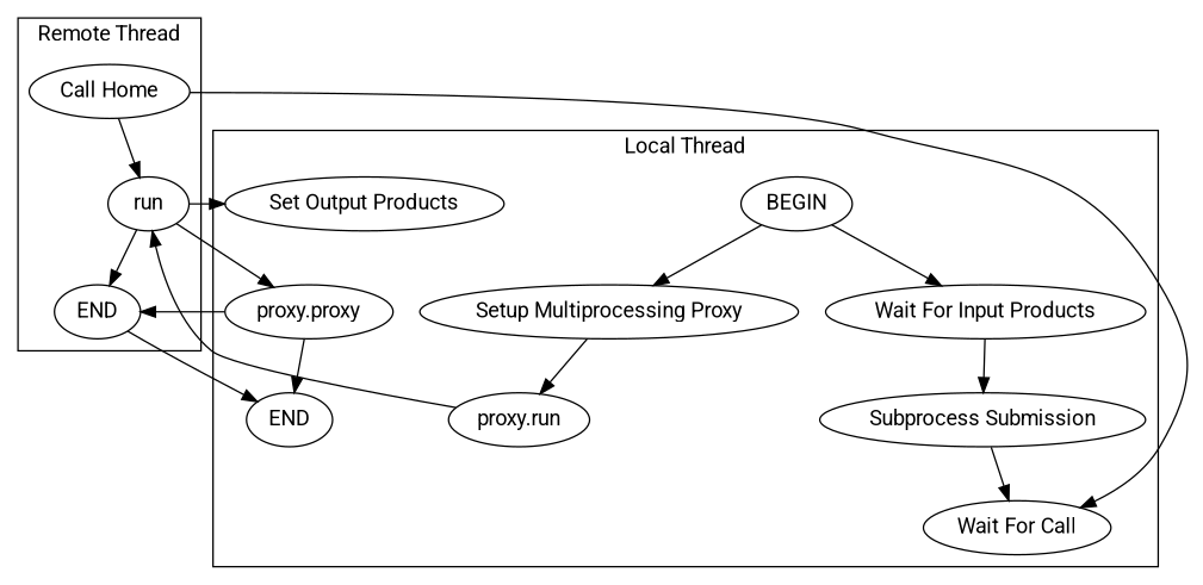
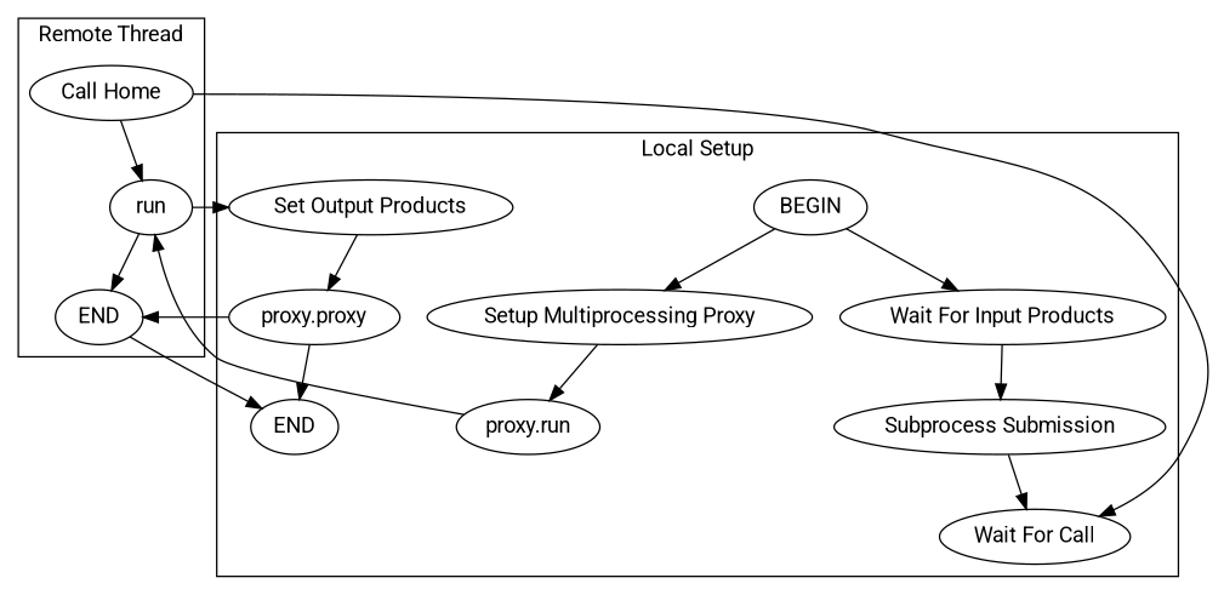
  digraph {
    fontname=Roboto
    node [fontname=Roboto]
    edge [fontname=Roboto]
    n1 [label=END]
    BEGIN
    "Wait For Input Products"
    "Subprocess Submission"
    "Wait For Call"
    "Setup Multiprocessing Proxy"
    "proxy.run"
    "Set Output Products"
    n9 [label="proxy.proxy"]
    n10 [label=END]
    "Call Home"
    run
    subgraph cluster_1 {
-     label="Local Thread"
+     label="Local Setup"
      n1
      BEGIN
      "Wait For Input Products"
      "Subprocess Submission"
      "Wait For Call"
      "Setup Multiprocessing Proxy"
      "proxy.run"
      "Set Output Products"
      n9
    }
    subgraph cluster_2 {
      label="Remote Thread"
      n10
      "Call Home"
      run
    }
    BEGIN -> "Wait For Input Products"
    BEGIN -> "Setup Multiprocessing Proxy"
    "Wait For Input Products" -> "Subprocess Submission"
    "Subprocess Submission" -> "Wait For Call"
    "Setup Multiprocessing Proxy" -> "proxy.run"
    "proxy.run" -> run
-   run -> n9
+   "Set Output Products" -> n9
    n9 -> n1
    n9 -> n10
    n10 -> n1
    "Call Home" -> "Wait For Call"
    "Call Home" -> run
    run -> "Set Output Products"
    run -> n10
  }
